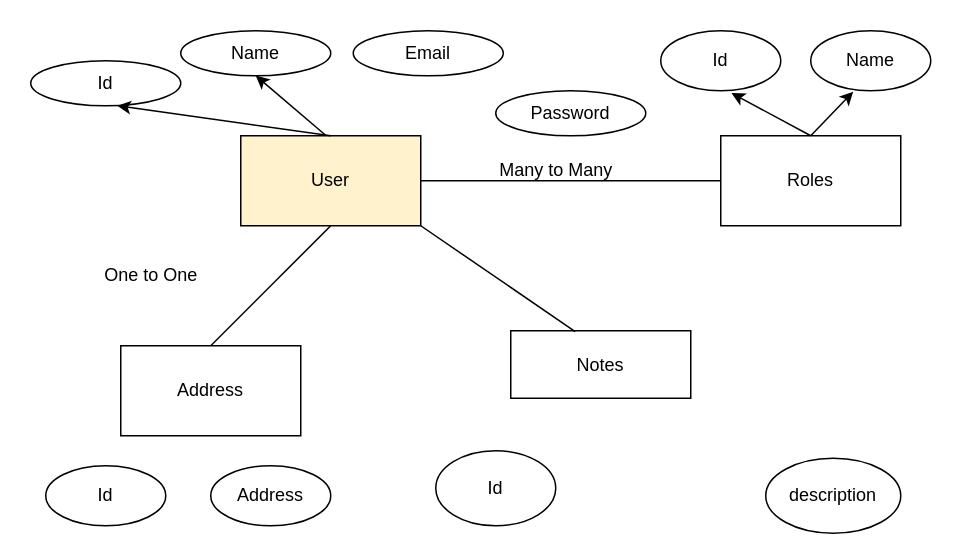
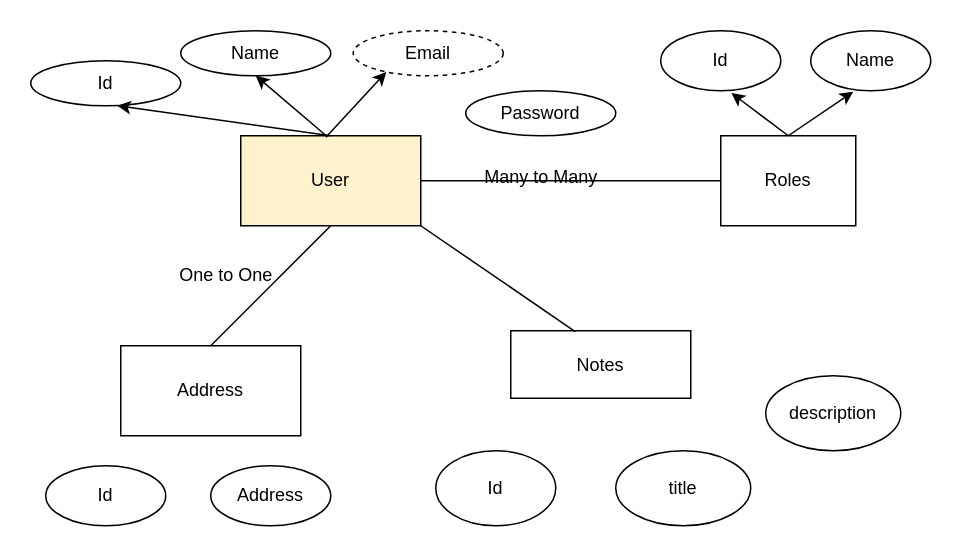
  <mxCell id="0" />
  <mxCell id="1" parent="0" />
  <mxCell id="2" value="User" style="rounded=0;whiteSpace=wrap;html=1;fillColor=#fff2cc;" vertex="1" parent="1"><mxGeometry x="160" y="90" width="120" height="60" as="geometry" /></mxCell>
  <mxCell id="3" value="Id" style="ellipse;whiteSpace=wrap;html=1;" vertex="1" parent="1"><mxGeometry x="20" y="40" width="100" height="30" as="geometry" /></mxCell>
  <mxCell id="4" value="Name" style="ellipse;whiteSpace=wrap;html=1;" vertex="1" parent="1"><mxGeometry x="120" y="20" width="100" height="30" as="geometry" /></mxCell>
- <mxCell id="5" value="Email" style="ellipse;whiteSpace=wrap;html=1;" vertex="1" parent="1"><mxGeometry x="235" y="20" width="100" height="30" as="geometry" /></mxCell>
- <mxCell id="6" value="Password" style="ellipse;whiteSpace=wrap;html=1;" vertex="1" parent="1"><mxGeometry x="330" y="60" width="100" height="30" as="geometry" /></mxCell>
+ <mxCell id="5" value="Email" style="ellipse;whiteSpace=wrap;html=1;dashed=1;" vertex="1" parent="1"><mxGeometry x="235" y="20" width="100" height="30" as="geometry" /></mxCell>
+ <mxCell id="6" value="Password" style="ellipse;whiteSpace=wrap;html=1;" vertex="1" parent="1"><mxGeometry x="310" y="60" width="100" height="30" as="geometry" /></mxCell>
  <mxCell id="7" value="" style="endArrow=classic;html=1;rounded=0;entryX=0.577;entryY=0.998;entryDx=0;entryDy=0;entryPerimeter=0;" edge="1" parent="1" target="3"><mxGeometry width="50" height="50" relative="1" as="geometry"><mxPoint x="220" y="90" as="sourcePoint" /><mxPoint x="250" y="100" as="targetPoint" /></mxGeometry></mxCell>
+ <mxCell id="8" value="" style="endArrow=classic;html=1;rounded=0;entryX=0.22;entryY=0.917;entryDx=0;entryDy=0;entryPerimeter=0;exitX=0.473;exitY=0.016;exitDx=0;exitDy=0;exitPerimeter=0;" edge="1" parent="1" source="2" target="5"><mxGeometry width="50" height="50" relative="1" as="geometry"><mxPoint x="261" y="100" as="sourcePoint" /><mxPoint x="179" y="50" as="targetPoint" /></mxGeometry></mxCell>
  <mxCell id="9" value="" style="endArrow=classic;html=1;rounded=0;entryX=0.5;entryY=1;entryDx=0;entryDy=0;exitX=0.47;exitY=-0.008;exitDx=0;exitDy=0;exitPerimeter=0;" edge="1" parent="1" source="2" target="4"><mxGeometry width="50" height="50" relative="1" as="geometry"><mxPoint x="227" y="101" as="sourcePoint" /><mxPoint x="267" y="58" as="targetPoint" /></mxGeometry></mxCell>
- <mxCell id="10" value="Roles" style="rounded=0;whiteSpace=wrap;html=1;" vertex="1" parent="1"><mxGeometry x="480" y="90" width="120" height="60" as="geometry" /></mxCell>
+ <mxCell id="10" value="Roles" style="rounded=0;whiteSpace=wrap;html=1;" vertex="1" parent="1"><mxGeometry x="480" y="90" width="90" height="60" as="geometry" /></mxCell>
  <mxCell id="11" value="Id" style="ellipse;whiteSpace=wrap;html=1;" vertex="1" parent="1"><mxGeometry x="440" y="20" width="80" height="40" as="geometry" /></mxCell>
  <mxCell id="12" value="Name" style="ellipse;whiteSpace=wrap;html=1;" vertex="1" parent="1"><mxGeometry x="540" y="20" width="80" height="40" as="geometry" /></mxCell>
  <mxCell id="13" value="" style="endArrow=classic;html=1;rounded=0;exitX=0.5;exitY=0;exitDx=0;exitDy=0;entryX=0.589;entryY=1.038;entryDx=0;entryDy=0;entryPerimeter=0;" edge="1" parent="1" source="10" target="11"><mxGeometry width="50" height="50" relative="1" as="geometry"><mxPoint x="510" y="150" as="sourcePoint" /><mxPoint x="560" y="100" as="targetPoint" /></mxGeometry></mxCell>
  <mxCell id="14" value="" style="endArrow=classic;html=1;rounded=0;exitX=0.5;exitY=0;exitDx=0;exitDy=0;entryX=0.354;entryY=1.015;entryDx=0;entryDy=0;entryPerimeter=0;" edge="1" parent="1" source="10" target="12"><mxGeometry width="50" height="50" relative="1" as="geometry"><mxPoint x="550" y="100" as="sourcePoint" /><mxPoint x="497" y="72" as="targetPoint" /></mxGeometry></mxCell>
  <mxCell id="15" value="" style="endArrow=none;html=1;rounded=0;exitX=1;exitY=0.5;exitDx=0;exitDy=0;entryX=0;entryY=0.5;entryDx=0;entryDy=0;" edge="1" parent="1" source="2" target="10"><mxGeometry width="50" height="50" relative="1" as="geometry"><mxPoint x="400" y="150" as="sourcePoint" /><mxPoint x="450" y="100" as="targetPoint" /></mxGeometry></mxCell>
- <mxCell id="16" value="Many to Many" style="text;html=1;align=center;verticalAlign=middle;resizable=0;points=[];autosize=1;strokeColor=none;fillColor=none;" vertex="1" parent="1"><mxGeometry x="320" y="98" width="100" height="30" as="geometry" /></mxCell>
+ <mxCell id="16" value="Many to Many" style="text;html=1;align=center;verticalAlign=middle;resizable=0;points=[];autosize=1;strokeColor=none;fillColor=none;" vertex="1" parent="1"><mxGeometry x="310" y="103" width="100" height="30" as="geometry" /></mxCell>
  <mxCell id="17" value="Address" style="rounded=0;whiteSpace=wrap;html=1;" vertex="1" parent="1"><mxGeometry x="80" y="230" width="120" height="60" as="geometry" /></mxCell>
  <mxCell id="18" value="Id" style="ellipse;whiteSpace=wrap;html=1;" vertex="1" parent="1"><mxGeometry x="30" y="310" width="80" height="40" as="geometry" /></mxCell>
  <mxCell id="19" value="Address" style="ellipse;whiteSpace=wrap;html=1;" vertex="1" parent="1"><mxGeometry x="140" y="310" width="80" height="40" as="geometry" /></mxCell>
  <mxCell id="20" value="" style="endArrow=none;html=1;rounded=0;exitX=0.5;exitY=0;exitDx=0;exitDy=0;entryX=0.5;entryY=1;entryDx=0;entryDy=0;" edge="1" parent="1" source="17" target="2"><mxGeometry width="50" height="50" relative="1" as="geometry"><mxPoint x="210" y="210" as="sourcePoint" /><mxPoint x="260" y="160" as="targetPoint" /></mxGeometry></mxCell>
- <mxCell id="21" value="One to One" style="text;html=1;align=center;verticalAlign=middle;resizable=0;points=[];autosize=1;strokeColor=none;fillColor=none;" vertex="1" parent="1"><mxGeometry x="55" y="168" width="90" height="30" as="geometry" /></mxCell>
+ <mxCell id="21" value="One to One" style="text;html=1;align=center;verticalAlign=middle;resizable=0;points=[];autosize=1;strokeColor=none;fillColor=none;" vertex="1" parent="1"><mxGeometry x="105" y="168" width="90" height="30" as="geometry" /></mxCell>
  <mxCell id="22" value="Notes" style="rounded=0;whiteSpace=wrap;html=1;" vertex="1" parent="1"><mxGeometry x="340" y="220" width="120" height="45" as="geometry" /></mxCell>
  <mxCell id="23" value="Id" style="ellipse;whiteSpace=wrap;html=1;" vertex="1" parent="1"><mxGeometry x="290" y="300" width="80" height="50" as="geometry" /></mxCell>
- <mxCell id="25" value="description" style="ellipse;whiteSpace=wrap;html=1;" vertex="1" parent="1"><mxGeometry x="510" y="305" width="90" height="50" as="geometry" /></mxCell>
+ <mxCell id="24" value="title" style="ellipse;whiteSpace=wrap;html=1;" vertex="1" parent="1"><mxGeometry x="410" y="300" width="90" height="50" as="geometry" /></mxCell>
+ <mxCell id="25" value="description" style="ellipse;whiteSpace=wrap;html=1;" vertex="1" parent="1"><mxGeometry x="510" y="250" width="90" height="50" as="geometry" /></mxCell>
  <mxCell id="26" value="" style="endArrow=none;html=1;rounded=0;entryX=0.358;entryY=0.012;entryDx=0;entryDy=0;entryPerimeter=0;" edge="1" parent="1" target="22"><mxGeometry width="50" height="50" relative="1" as="geometry"><mxPoint x="280" y="150" as="sourcePoint" /><mxPoint x="430" y="160" as="targetPoint" /></mxGeometry></mxCell>
